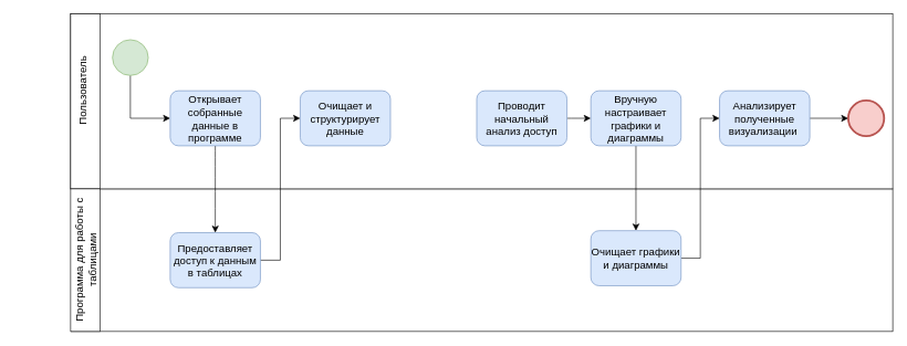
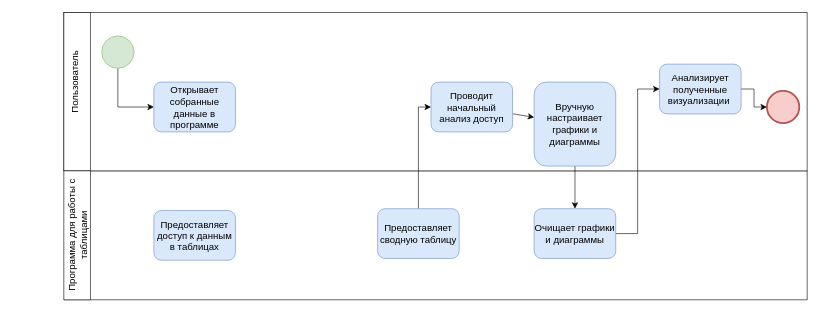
  <mxCell id="0" />
  <mxCell id="1" parent="0" />
  <mxCell id="2" value="" style="rounded=0;whiteSpace=wrap;html=1;fontSize=16;" parent="1" vertex="1"><mxGeometry x="107" y="284" width="1238" height="215" as="geometry" /></mxCell>
  <mxCell id="3" value="" style="rounded=0;whiteSpace=wrap;html=1;fontSize=16;" parent="1" vertex="1"><mxGeometry x="106" y="20" width="1239" height="264" as="geometry" /></mxCell>
  <mxCell id="4" style="edgeStyle=orthogonalEdgeStyle;rounded=0;orthogonalLoop=1;jettySize=auto;html=1;entryX=0;entryY=0.5;entryDx=0;entryDy=0;fontSize=12;startSize=8;endSize=8;exitX=1;exitY=0.5;exitDx=0;exitDy=0;" parent="1" source="25" target="5" edge="1"><mxGeometry relative="1" as="geometry"><mxPoint x="1431" y="82" as="sourcePoint" /></mxGeometry></mxCell>
  <mxCell id="5" value="" style="ellipse;whiteSpace=wrap;html=1;aspect=fixed;fontSize=16;fillColor=#f8cecc;strokeColor=#b85450;strokeWidth=3;" parent="1" vertex="1"><mxGeometry x="1278" y="150.5" width="54" height="54" as="geometry" /></mxCell>
  <mxCell id="6" style="edgeStyle=orthogonalEdgeStyle;rounded=0;orthogonalLoop=1;jettySize=auto;html=1;entryX=0;entryY=0.5;entryDx=0;entryDy=0;fontSize=12;startSize=8;endSize=8;exitX=0.5;exitY=1;exitDx=0;exitDy=0;" parent="1" source="7" target="13" edge="1"><mxGeometry relative="1" as="geometry"><mxPoint x="90" y="177.5" as="targetPoint" /></mxGeometry></mxCell>
  <mxCell id="7" value="" style="ellipse;whiteSpace=wrap;html=1;aspect=fixed;fontSize=16;fillColor=#d5e8d4;strokeColor=#82b366;" parent="1" vertex="1"><mxGeometry x="169" y="59" width="54" height="54" as="geometry" /></mxCell>
  <mxCell id="8" value="" style="rounded=0;whiteSpace=wrap;html=1;fontSize=16;" parent="1" vertex="1"><mxGeometry x="106" y="20" width="44" height="264" as="geometry" /></mxCell>
  <mxCell id="9" value="" style="rounded=0;whiteSpace=wrap;html=1;fontSize=16;" parent="1" vertex="1"><mxGeometry x="106" y="284" width="44" height="215" as="geometry" /></mxCell>
  <mxCell id="10" value="Пользователь" style="text;html=1;strokeColor=none;fillColor=none;align=center;verticalAlign=middle;whiteSpace=wrap;rounded=0;fontSize=16;rotation=-90;" parent="1" vertex="1"><mxGeometry x="93" y="120.5" width="60" height="30" as="geometry" /></mxCell>
  <mxCell id="11" value="Программа для работы с таблицами" style="text;html=1;strokeColor=none;fillColor=none;align=center;verticalAlign=middle;whiteSpace=wrap;rounded=0;fontSize=16;rotation=-90;" parent="1" vertex="1"><mxGeometry x="20.69" y="370.62" width="214.62" height="41.77" as="geometry" /></mxCell>
- <mxCell id="12" style="edgeStyle=none;curved=1;rounded=0;orthogonalLoop=1;jettySize=auto;html=1;entryX=0.5;entryY=0;entryDx=0;entryDy=0;fontSize=12;startSize=8;endSize=8;" parent="1" source="13" target="15" edge="1"><mxGeometry relative="1" as="geometry" /></mxCell>
  <mxCell id="13" value="Открывает собранные данные в программе" style="rounded=1;whiteSpace=wrap;html=1;fontSize=16;fillColor=#dae8fc;strokeColor=#6c8ebf;" parent="1" vertex="1"><mxGeometry x="256" y="136" width="136" height="83" as="geometry" /></mxCell>
- <mxCell id="14" style="edgeStyle=orthogonalEdgeStyle;rounded=0;orthogonalLoop=1;jettySize=auto;html=1;entryX=0;entryY=0.5;entryDx=0;entryDy=0;fontSize=12;startSize=8;endSize=8;" parent="1" source="15" target="16" edge="1"><mxGeometry relative="1" as="geometry" /></mxCell>
  <mxCell id="15" value="Предоставляет доступ к данным в таблицах" style="rounded=1;whiteSpace=wrap;html=1;fontSize=16;fillColor=#dae8fc;strokeColor=#6c8ebf;" parent="1" vertex="1"><mxGeometry x="256" y="350" width="136" height="83" as="geometry" /></mxCell>
- <mxCell id="16" value="Очищает и структурирует данные" style="rounded=1;whiteSpace=wrap;html=1;fontSize=16;fillColor=#dae8fc;strokeColor=#6c8ebf;" parent="1" vertex="1"><mxGeometry x="452" y="136" width="136" height="83" as="geometry" /></mxCell>
+ <mxCell id="17" style="edgeStyle=orthogonalEdgeStyle;rounded=0;orthogonalLoop=1;jettySize=auto;html=1;entryX=0;entryY=0.5;entryDx=0;entryDy=0;fontSize=12;startSize=8;endSize=8;" parent="1" source="18" target="21" edge="1"><mxGeometry relative="1" as="geometry" /></mxCell>
+ <mxCell id="18" value="Предоставляет сводную таблицу" style="rounded=1;whiteSpace=wrap;html=1;fontSize=16;fillColor=#dae8fc;strokeColor=#6c8ebf;" parent="1" vertex="1"><mxGeometry x="629" y="347" width="136" height="83" as="geometry" /></mxCell>
  <mxCell id="19" style="edgeStyle=orthogonalEdgeStyle;rounded=0;orthogonalLoop=1;jettySize=auto;html=1;entryX=0.5;entryY=0;entryDx=0;entryDy=0;fontSize=12;startSize=8;endSize=8;exitX=0.5;exitY=1;exitDx=0;exitDy=0;" parent="1" source="24" target="23" edge="1"><mxGeometry relative="1" as="geometry" /></mxCell>
  <mxCell id="20" style="edgeStyle=none;curved=1;rounded=0;orthogonalLoop=1;jettySize=auto;html=1;fontSize=12;startSize=8;endSize=8;" parent="1" source="21" target="24" edge="1"><mxGeometry relative="1" as="geometry" /></mxCell>
  <mxCell id="21" value="Проводит начальный анализ доступ" style="rounded=1;whiteSpace=wrap;html=1;fontSize=16;fillColor=#dae8fc;strokeColor=#6c8ebf;" parent="1" vertex="1"><mxGeometry x="718" y="136" width="136" height="83" as="geometry" /></mxCell>
  <mxCell id="22" style="edgeStyle=orthogonalEdgeStyle;rounded=0;orthogonalLoop=1;jettySize=auto;html=1;entryX=0;entryY=0.5;entryDx=0;entryDy=0;fontSize=12;startSize=8;endSize=8;" parent="1" source="23" target="25" edge="1"><mxGeometry relative="1" as="geometry" /></mxCell>
  <mxCell id="23" value="Очищает графики и диаграммы" style="rounded=1;whiteSpace=wrap;html=1;fontSize=16;fillColor=#dae8fc;strokeColor=#6c8ebf;" parent="1" vertex="1"><mxGeometry x="890" y="347" width="136" height="83" as="geometry" /></mxCell>
- <mxCell id="24" value="Вручную настраивает графики и диаграммы" style="rounded=1;whiteSpace=wrap;html=1;fontSize=16;fillColor=#dae8fc;strokeColor=#6c8ebf;" parent="1" vertex="1"><mxGeometry x="890" y="136" width="136" height="83" as="geometry" /></mxCell>
- <mxCell id="25" value="Анализирует полученные визуализации&amp;nbsp;" style="rounded=1;whiteSpace=wrap;html=1;fontSize=16;fillColor=#dae8fc;strokeColor=#6c8ebf;" parent="1" vertex="1"><mxGeometry x="1084" y="136" width="136" height="83" as="geometry" /></mxCell>
+ <mxCell id="24" value="Вручную настраивает графики и диаграммы" style="rounded=1;whiteSpace=wrap;html=1;fontSize=16;fillColor=#dae8fc;strokeColor=#6c8ebf;" parent="1" vertex="1"><mxGeometry x="890" y="136" width="136" height="140" as="geometry" /></mxCell>
+ <mxCell id="25" value="Анализирует полученные визуализации&amp;nbsp;" style="rounded=1;whiteSpace=wrap;html=1;fontSize=16;fillColor=#dae8fc;strokeColor=#6c8ebf;" parent="1" vertex="1"><mxGeometry x="1099" y="106" width="136" height="83" as="geometry" /></mxCell>
